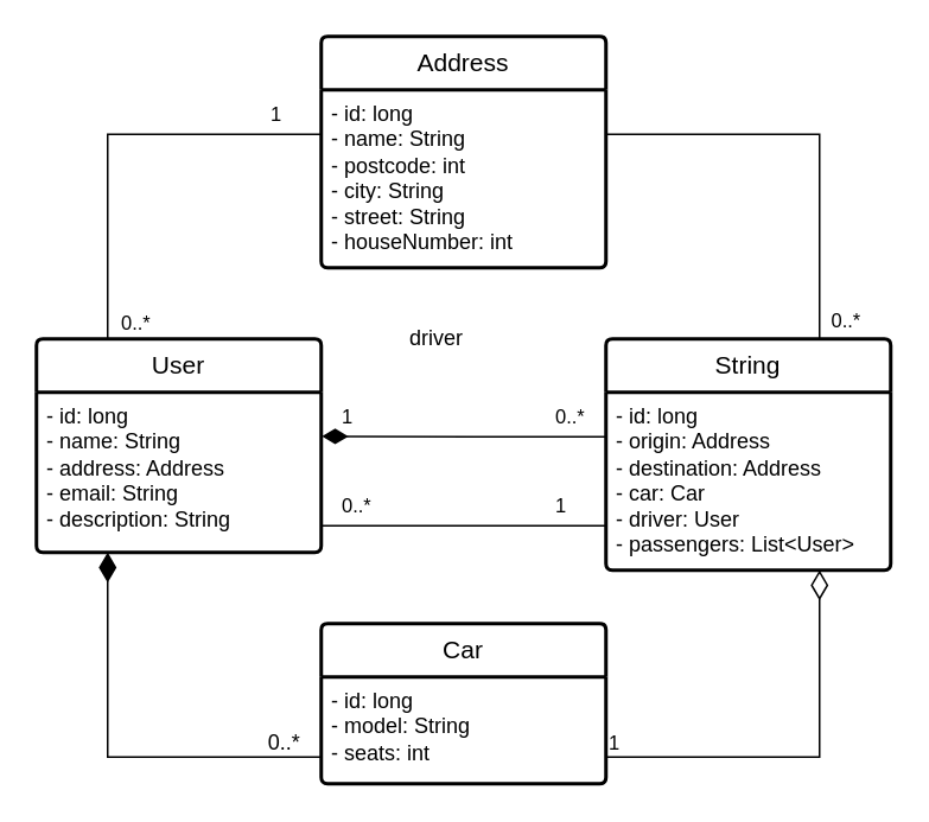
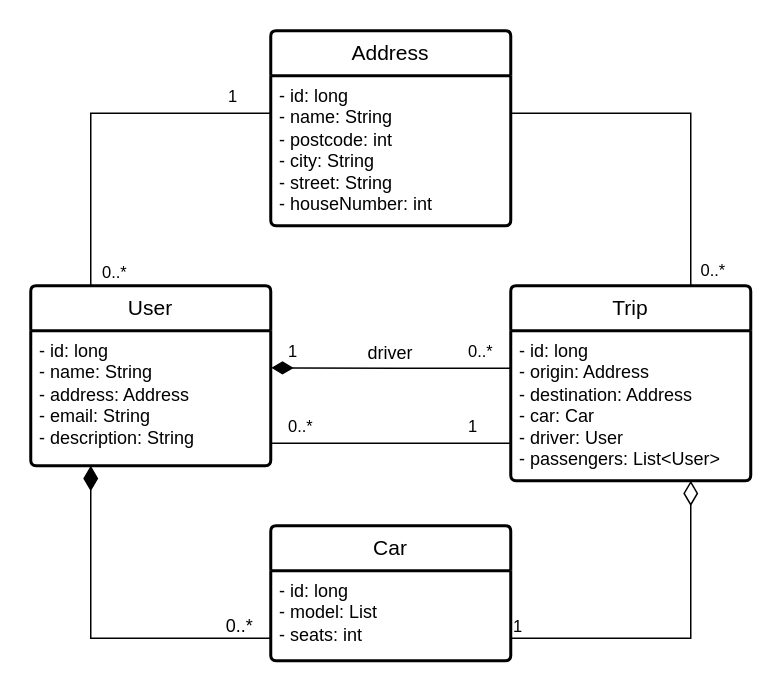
  <mxCell id="0" />
  <mxCell id="1" parent="0" />
  <mxCell id="2" style="edgeStyle=orthogonalEdgeStyle;rounded=0;orthogonalLoop=1;jettySize=auto;html=1;exitX=0.25;exitY=0;exitDx=0;exitDy=0;entryX=0;entryY=0.25;entryDx=0;entryDy=0;endArrow=none;endFill=0;" parent="1" source="3" target="9" edge="1"><mxGeometry relative="1" as="geometry" /></mxCell>
  <mxCell id="3" value="User" style="swimlane;childLayout=stackLayout;horizontal=1;startSize=30;horizontalStack=0;rounded=1;fontSize=14;fontStyle=0;strokeWidth=2;resizeParent=0;resizeLast=1;shadow=0;dashed=0;align=center;arcSize=4;whiteSpace=wrap;html=1;" parent="1" vertex="1"><mxGeometry x="20" y="190" width="160" height="120" as="geometry" /></mxCell>
  <mxCell id="4" value="- id: long&lt;br&gt;- name: String&lt;br&gt;- address: Address&lt;br&gt;- email: String&lt;br&gt;- description: String" style="align=left;strokeColor=none;fillColor=none;spacingLeft=4;fontSize=12;verticalAlign=top;resizable=0;rotatable=0;part=1;html=1;" parent="3" vertex="1"><mxGeometry y="30" width="160" height="90" as="geometry" /></mxCell>
  <mxCell id="5" style="edgeStyle=orthogonalEdgeStyle;rounded=0;orthogonalLoop=1;jettySize=auto;html=1;exitX=0.75;exitY=0;exitDx=0;exitDy=0;entryX=1;entryY=0.25;entryDx=0;entryDy=0;endArrow=none;endFill=0;" parent="1" source="6" target="9" edge="1"><mxGeometry relative="1" as="geometry" /></mxCell>
- <mxCell id="6" value="String" style="swimlane;childLayout=stackLayout;horizontal=1;startSize=30;horizontalStack=0;rounded=1;fontSize=14;fontStyle=0;strokeWidth=2;resizeParent=0;resizeLast=1;shadow=0;dashed=0;align=center;arcSize=4;whiteSpace=wrap;html=1;" parent="1" vertex="1"><mxGeometry x="340" y="190" width="160" height="130" as="geometry" /></mxCell>
+ <mxCell id="6" value="Trip" style="swimlane;childLayout=stackLayout;horizontal=1;startSize=30;horizontalStack=0;rounded=1;fontSize=14;fontStyle=0;strokeWidth=2;resizeParent=0;resizeLast=1;shadow=0;dashed=0;align=center;arcSize=4;whiteSpace=wrap;html=1;" parent="1" vertex="1"><mxGeometry x="340" y="190" width="160" height="130" as="geometry" /></mxCell>
  <mxCell id="7" value="- id: long&lt;br&gt;- origin: Address&lt;br&gt;- destination: Address&lt;br&gt;- car: Car&lt;br&gt;- driver: User&lt;br&gt;- passengers: List&amp;lt;User&amp;gt;" style="align=left;strokeColor=none;fillColor=none;spacingLeft=4;fontSize=12;verticalAlign=top;resizable=0;rotatable=0;part=1;html=1;" parent="6" vertex="1"><mxGeometry y="30" width="160" height="100" as="geometry" /></mxCell>
  <mxCell id="8" value="Address" style="swimlane;childLayout=stackLayout;horizontal=1;startSize=30;horizontalStack=0;rounded=1;fontSize=14;fontStyle=0;strokeWidth=2;resizeParent=0;resizeLast=1;shadow=0;dashed=0;align=center;arcSize=4;whiteSpace=wrap;html=1;" parent="1" vertex="1"><mxGeometry x="180" y="20" width="160" height="130" as="geometry" /></mxCell>
  <mxCell id="9" value="- id: long&lt;br&gt;- name: String&lt;br&gt;- postcode: int&lt;br&gt;- city: String&lt;br&gt;- street: String&lt;br&gt;- houseNumber: int" style="align=left;strokeColor=none;fillColor=none;spacingLeft=4;fontSize=12;verticalAlign=top;resizable=0;rotatable=0;part=1;html=1;" parent="8" vertex="1"><mxGeometry y="30" width="160" height="100" as="geometry" /></mxCell>
  <mxCell id="10" value="Car" style="swimlane;childLayout=stackLayout;horizontal=1;startSize=30;horizontalStack=0;rounded=1;fontSize=14;fontStyle=0;strokeWidth=2;resizeParent=0;resizeLast=1;shadow=0;dashed=0;align=center;arcSize=4;whiteSpace=wrap;html=1;" parent="1" vertex="1"><mxGeometry x="180" y="350" width="160" height="90" as="geometry" /></mxCell>
- <mxCell id="11" value="- id: long&lt;br&gt;- model: String&lt;br&gt;- seats: int" style="align=left;strokeColor=none;fillColor=none;spacingLeft=4;fontSize=12;verticalAlign=top;resizable=0;rotatable=0;part=1;html=1;" parent="10" vertex="1"><mxGeometry y="30" width="160" height="60" as="geometry" /></mxCell>
+ <mxCell id="11" value="- id: long&lt;br&gt;- model: List&lt;br&gt;- seats: int" style="align=left;strokeColor=none;fillColor=none;spacingLeft=4;fontSize=12;verticalAlign=top;resizable=0;rotatable=0;part=1;html=1;" parent="10" vertex="1"><mxGeometry y="30" width="160" height="60" as="geometry" /></mxCell>
  <mxCell id="12" value="" style="endArrow=none;html=1;endSize=12;startArrow=diamondThin;startSize=14;startFill=1;edgeStyle=orthogonalEdgeStyle;align=left;verticalAlign=bottom;rounded=0;entryX=0;entryY=0.75;entryDx=0;entryDy=0;exitX=0.25;exitY=1;exitDx=0;exitDy=0;endFill=0;" parent="1" source="4" target="11" edge="1"><mxGeometry x="-0.66" y="-10" relative="1" as="geometry"><mxPoint x="-30" y="420" as="sourcePoint" /><mxPoint x="130" y="420" as="targetPoint" /><mxPoint as="offset" /></mxGeometry></mxCell>
  <mxCell id="13" value="" style="endArrow=none;html=1;endSize=12;startArrow=diamondThin;startSize=14;startFill=0;edgeStyle=orthogonalEdgeStyle;align=left;verticalAlign=bottom;rounded=0;exitX=0.75;exitY=1;exitDx=0;exitDy=0;entryX=1;entryY=0.75;entryDx=0;entryDy=0;endFill=0;" parent="1" source="7" target="11" edge="1"><mxGeometry x="-0.807" y="10" relative="1" as="geometry"><mxPoint x="300" y="390" as="sourcePoint" /><mxPoint x="460" y="390" as="targetPoint" /><mxPoint as="offset" /></mxGeometry></mxCell>
  <mxCell id="14" value="0..*" style="text;html=1;strokeColor=none;fillColor=none;align=center;verticalAlign=middle;whiteSpace=wrap;rounded=0;" parent="1" vertex="1"><mxGeometry x="140" y="410" width="39" height="13" as="geometry" /></mxCell>
  <mxCell id="15" value="&lt;span style=&quot;color: rgb(0, 0, 0); font-family: Helvetica; font-size: 11px; font-style: normal; font-variant-ligatures: normal; font-variant-caps: normal; font-weight: 400; letter-spacing: normal; orphans: 2; text-align: left; text-indent: 0px; text-transform: none; widows: 2; word-spacing: 0px; -webkit-text-stroke-width: 0px; background-color: rgb(255, 255, 255); text-decoration-thickness: initial; text-decoration-style: initial; text-decoration-color: initial; float: none; display: inline !important;&quot;&gt;1&lt;/span&gt;" style="text;whiteSpace=wrap;html=1;" parent="1" vertex="1"><mxGeometry x="340" y="403" width="10" height="20" as="geometry" /></mxCell>
  <mxCell id="16" style="edgeStyle=orthogonalEdgeStyle;rounded=0;orthogonalLoop=1;jettySize=auto;html=1;exitX=0;exitY=0.75;exitDx=0;exitDy=0;endSize=12;startSize=14;endArrow=none;endFill=0;startArrow=none;startFill=0;" parent="1" source="7" edge="1"><mxGeometry relative="1" as="geometry"><mxPoint x="180" y="295" as="targetPoint" /></mxGeometry></mxCell>
  <mxCell id="17" style="edgeStyle=orthogonalEdgeStyle;rounded=0;orthogonalLoop=1;jettySize=auto;html=1;exitX=0;exitY=0.25;exitDx=0;exitDy=0;endArrow=diamondThin;endFill=1;startSize=14;endSize=12;" parent="1" source="7" edge="1"><mxGeometry relative="1" as="geometry"><mxPoint x="180.345" y="244.724" as="targetPoint" /></mxGeometry></mxCell>
  <mxCell id="18" value="&lt;span style=&quot;color: rgb(0, 0, 0); font-family: Helvetica; font-size: 11px; font-style: normal; font-variant-ligatures: normal; font-variant-caps: normal; font-weight: 400; letter-spacing: normal; orphans: 2; text-align: left; text-indent: 0px; text-transform: none; widows: 2; word-spacing: 0px; -webkit-text-stroke-width: 0px; background-color: rgb(255, 255, 255); text-decoration-thickness: initial; text-decoration-style: initial; text-decoration-color: initial; float: none; display: inline !important;&quot;&gt;1&lt;/span&gt;" style="text;whiteSpace=wrap;html=1;" parent="1" vertex="1"><mxGeometry x="190" y="220" width="10" height="20" as="geometry" /></mxCell>
  <mxCell id="19" value="&lt;span style=&quot;color: rgb(0, 0, 0); font-family: Helvetica; font-size: 11px; font-style: normal; font-variant-ligatures: normal; font-variant-caps: normal; font-weight: 400; letter-spacing: normal; orphans: 2; text-align: left; text-indent: 0px; text-transform: none; widows: 2; word-spacing: 0px; -webkit-text-stroke-width: 0px; background-color: rgb(255, 255, 255); text-decoration-thickness: initial; text-decoration-style: initial; text-decoration-color: initial; float: none; display: inline !important;&quot;&gt;0..*&lt;br&gt;&lt;/span&gt;" style="text;whiteSpace=wrap;html=1;" parent="1" vertex="1"><mxGeometry x="310" y="220" width="30" height="20" as="geometry" /></mxCell>
- <mxCell id="20" value="driver" style="text;html=1;strokeColor=none;fillColor=none;align=center;verticalAlign=middle;whiteSpace=wrap;rounded=0;" parent="1" vertex="1"><mxGeometry x="215" y="175" width="60" height="30" as="geometry" /></mxCell>
+ <mxCell id="20" value="driver" style="text;html=1;strokeColor=none;fillColor=none;align=center;verticalAlign=middle;whiteSpace=wrap;rounded=0;" parent="1" vertex="1"><mxGeometry x="230" y="220" width="60" height="30" as="geometry" /></mxCell>
  <mxCell id="21" value="&lt;span style=&quot;color: rgb(0, 0, 0); font-family: Helvetica; font-size: 11px; font-style: normal; font-variant-ligatures: normal; font-variant-caps: normal; font-weight: 400; letter-spacing: normal; orphans: 2; text-align: left; text-indent: 0px; text-transform: none; widows: 2; word-spacing: 0px; -webkit-text-stroke-width: 0px; background-color: rgb(255, 255, 255); text-decoration-thickness: initial; text-decoration-style: initial; text-decoration-color: initial; float: none; display: inline !important;&quot;&gt;1&lt;br&gt;&lt;/span&gt;" style="text;whiteSpace=wrap;html=1;" parent="1" vertex="1"><mxGeometry x="310" y="270" width="30" height="20" as="geometry" /></mxCell>
  <mxCell id="22" value="&lt;span style=&quot;color: rgb(0, 0, 0); font-family: Helvetica; font-size: 11px; font-style: normal; font-variant-ligatures: normal; font-variant-caps: normal; font-weight: 400; letter-spacing: normal; orphans: 2; text-align: left; text-indent: 0px; text-transform: none; widows: 2; word-spacing: 0px; -webkit-text-stroke-width: 0px; background-color: rgb(255, 255, 255); text-decoration-thickness: initial; text-decoration-style: initial; text-decoration-color: initial; float: none; display: inline !important;&quot;&gt;0..*&lt;/span&gt;" style="text;whiteSpace=wrap;html=1;" parent="1" vertex="1"><mxGeometry x="190" y="270" width="10" height="20" as="geometry" /></mxCell>
  <mxCell id="23" value="&lt;span style=&quot;color: rgb(0, 0, 0); font-family: Helvetica; font-size: 11px; font-style: normal; font-variant-ligatures: normal; font-variant-caps: normal; font-weight: 400; letter-spacing: normal; orphans: 2; text-align: left; text-indent: 0px; text-transform: none; widows: 2; word-spacing: 0px; -webkit-text-stroke-width: 0px; background-color: rgb(255, 255, 255); text-decoration-thickness: initial; text-decoration-style: initial; text-decoration-color: initial; float: none; display: inline !important;&quot;&gt;0..*&lt;br&gt;&lt;/span&gt;" style="text;whiteSpace=wrap;html=1;" parent="1" vertex="1"><mxGeometry x="66" y="167" width="30" height="20" as="geometry" /></mxCell>
  <mxCell id="24" value="&lt;span style=&quot;color: rgb(0, 0, 0); font-family: Helvetica; font-size: 11px; font-style: normal; font-variant-ligatures: normal; font-variant-caps: normal; font-weight: 400; letter-spacing: normal; orphans: 2; text-align: left; text-indent: 0px; text-transform: none; widows: 2; word-spacing: 0px; -webkit-text-stroke-width: 0px; background-color: rgb(255, 255, 255); text-decoration-thickness: initial; text-decoration-style: initial; text-decoration-color: initial; float: none; display: inline !important;&quot;&gt;1&lt;br&gt;&lt;/span&gt;" style="text;whiteSpace=wrap;html=1;" parent="1" vertex="1"><mxGeometry x="149.5" y="50" width="20" height="20" as="geometry" /></mxCell>
  <mxCell id="25" value="&lt;span style=&quot;color: rgb(0, 0, 0); font-family: Helvetica; font-size: 11px; font-style: normal; font-variant-ligatures: normal; font-variant-caps: normal; font-weight: 400; letter-spacing: normal; orphans: 2; text-align: left; text-indent: 0px; text-transform: none; widows: 2; word-spacing: 0px; -webkit-text-stroke-width: 0px; background-color: rgb(255, 255, 255); text-decoration-thickness: initial; text-decoration-style: initial; text-decoration-color: initial; float: none; display: inline !important;&quot;&gt;0..*&lt;br&gt;&lt;/span&gt;" style="text;whiteSpace=wrap;html=1;" parent="1" vertex="1"><mxGeometry x="465" y="166" width="20" height="20" as="geometry" /></mxCell>
